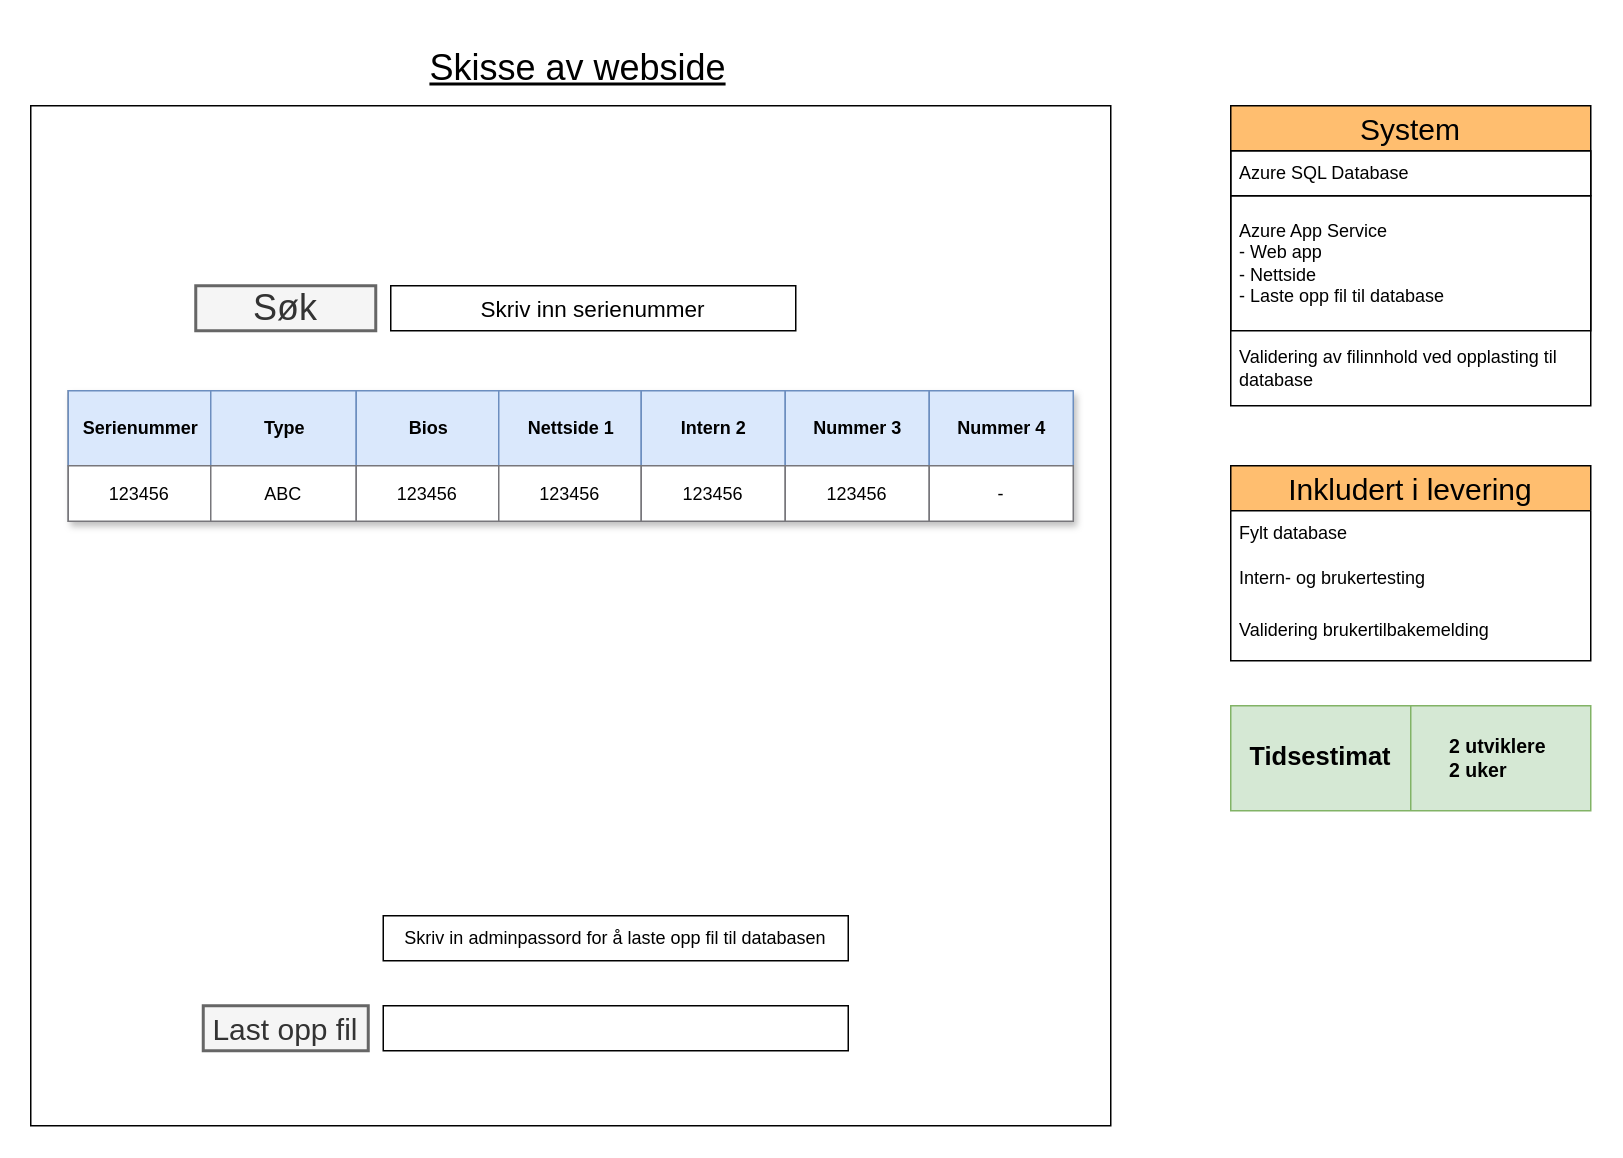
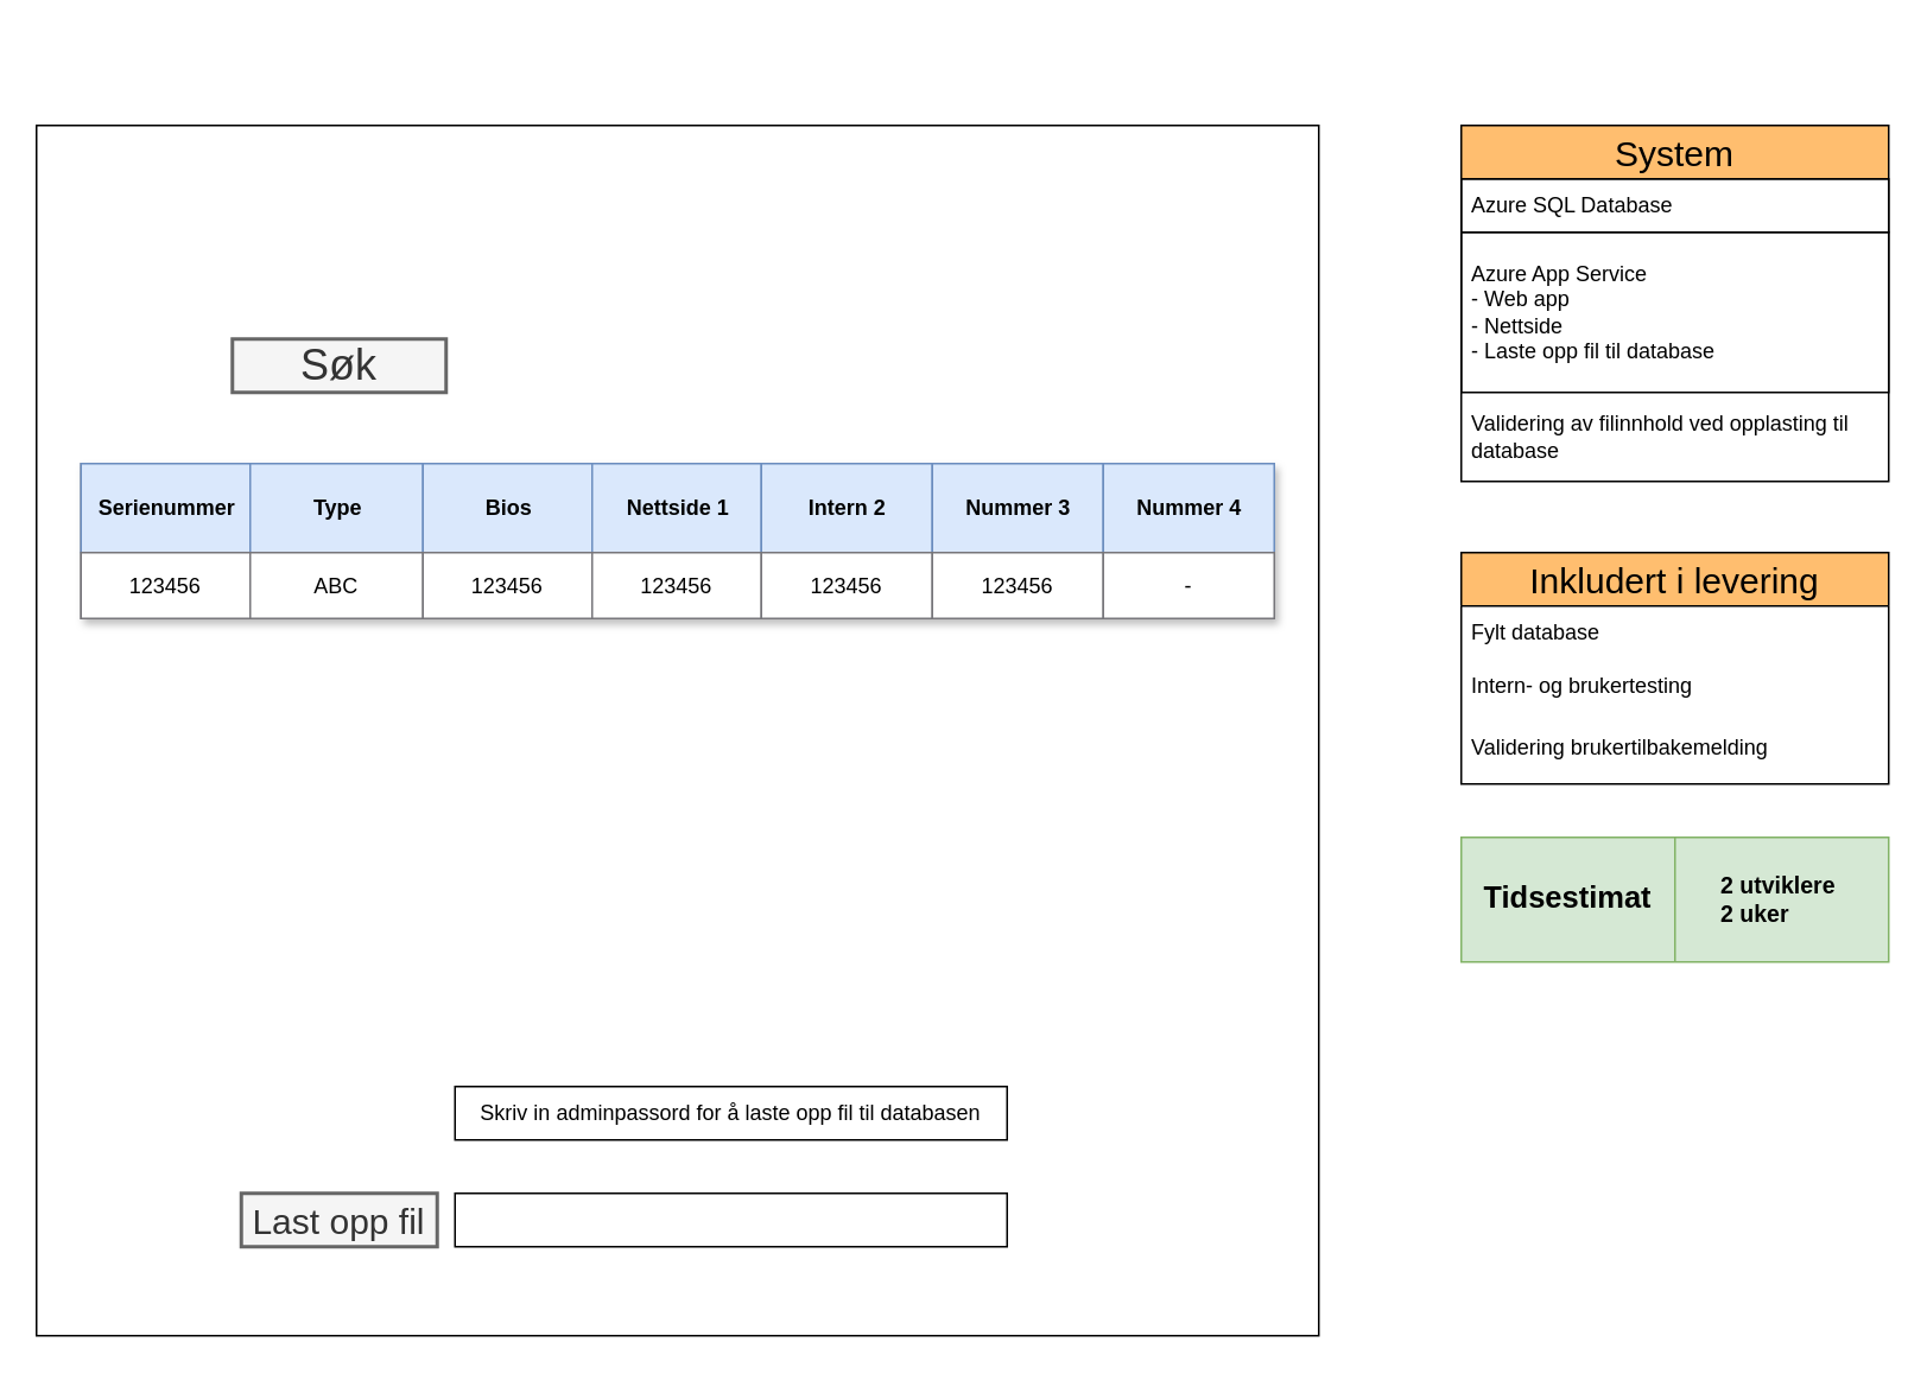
  <mxCell id="0" />
  <mxCell id="1" parent="0" />
  <mxCell id="2" value="" style="rounded=0;whiteSpace=wrap;html=1;" parent="1" vertex="1"><mxGeometry x="20" y="70" width="720" height="680" as="geometry" /></mxCell>
  <mxCell id="3" value="&lt;font style=&quot;font-size: 24px;&quot;&gt;Søk&lt;/font&gt;" style="text;html=1;strokeColor=#666666;fillColor=#f5f5f5;align=center;verticalAlign=middle;whiteSpace=wrap;rounded=0;strokeWidth=2;fontColor=#333333;" parent="1" vertex="1"><mxGeometry x="130" y="190" width="120" height="30" as="geometry" /></mxCell>
- <mxCell id="4" value="&lt;font style=&quot;font-size: 15px;&quot;&gt;Skriv inn serienummer&lt;br&gt;&lt;/font&gt;" style="text;html=1;strokeColor=default;fillColor=none;align=center;verticalAlign=middle;whiteSpace=wrap;rounded=0;" parent="1" vertex="1"><mxGeometry x="260" y="190" width="270" height="30" as="geometry" /></mxCell>
  <mxCell id="5" value="&lt;font style=&quot;font-size: 20px;&quot;&gt;Last opp fil&lt;br&gt;&lt;/font&gt;" style="text;html=1;strokeColor=#666666;fillColor=#f5f5f5;align=center;verticalAlign=middle;whiteSpace=wrap;rounded=0;strokeWidth=2;fontColor=#333333;" parent="1" vertex="1"><mxGeometry x="135" y="670" width="110" height="30" as="geometry" /></mxCell>
  <mxCell id="6" value="Assets" style="childLayout=tableLayout;recursiveResize=0;strokeColor=#77767b;fillColor=#A7C942;shadow=1;" parent="1" vertex="1"><mxGeometry x="45" y="260" width="670" height="87" as="geometry" /></mxCell>
  <mxCell id="7" style="shape=tableRow;horizontal=0;startSize=0;swimlaneHead=0;swimlaneBody=0;top=0;left=0;bottom=0;right=0;dropTarget=0;collapsible=0;recursiveResize=0;expand=0;fontStyle=0;strokeColor=#6c8ebf;fillColor=#dae8fc;" parent="6" vertex="1"><mxGeometry width="670" height="50" as="geometry" /></mxCell>
  <mxCell id="8" value="Serienummer" style="connectable=0;recursiveResize=0;strokeColor=#6c8ebf;fillColor=#dae8fc;align=center;fontStyle=1;html=1;" parent="7" vertex="1"><mxGeometry width="95" height="50" as="geometry"><mxRectangle width="95" height="50" as="alternateBounds" /></mxGeometry></mxCell>
  <mxCell id="9" value="Type" style="connectable=0;recursiveResize=0;strokeColor=#6c8ebf;fillColor=#dae8fc;align=center;fontStyle=1;html=1;" vertex="1" parent="7"><mxGeometry x="95" width="97" height="50" as="geometry"><mxRectangle width="97" height="50" as="alternateBounds" /></mxGeometry></mxCell>
  <mxCell id="10" value="Bios" style="connectable=0;recursiveResize=0;strokeColor=#6c8ebf;fillColor=#dae8fc;align=center;fontStyle=1;html=1;" parent="7" vertex="1"><mxGeometry x="192" width="95" height="50" as="geometry"><mxRectangle width="95" height="50" as="alternateBounds" /></mxGeometry></mxCell>
  <mxCell id="11" value="Nettside 1" style="connectable=0;recursiveResize=0;strokeColor=#6c8ebf;fillColor=#dae8fc;align=center;fontStyle=1;html=1;" parent="7" vertex="1"><mxGeometry x="287" width="95" height="50" as="geometry"><mxRectangle width="95" height="50" as="alternateBounds" /></mxGeometry></mxCell>
  <mxCell id="12" value="Intern 2" style="connectable=0;recursiveResize=0;strokeColor=#6c8ebf;fillColor=#dae8fc;align=center;fontStyle=1;html=1;" parent="7" vertex="1"><mxGeometry x="382" width="96" height="50" as="geometry"><mxRectangle width="96" height="50" as="alternateBounds" /></mxGeometry></mxCell>
  <mxCell id="13" value="Nummer 3" style="connectable=0;recursiveResize=0;strokeColor=#6c8ebf;fillColor=#dae8fc;align=center;fontStyle=1;html=1;" parent="7" vertex="1"><mxGeometry x="478" width="96" height="50" as="geometry"><mxRectangle width="96" height="50" as="alternateBounds" /></mxGeometry></mxCell>
  <mxCell id="14" value="Nummer 4" style="connectable=0;recursiveResize=0;strokeColor=#6c8ebf;fillColor=#dae8fc;align=center;fontStyle=1;html=1;" vertex="1" parent="7"><mxGeometry x="574" width="96" height="50" as="geometry"><mxRectangle width="96" height="50" as="alternateBounds" /></mxGeometry></mxCell>
  <mxCell id="15" value="" style="shape=tableRow;horizontal=0;startSize=0;swimlaneHead=0;swimlaneBody=0;top=0;left=0;bottom=0;right=0;dropTarget=0;collapsible=0;recursiveResize=0;expand=0;fontStyle=0;strokeColor=inherit;fillColor=#ffffff;" parent="6" vertex="1"><mxGeometry y="50" width="670" height="37" as="geometry" /></mxCell>
  <mxCell id="16" value="123456" style="connectable=0;recursiveResize=0;strokeColor=inherit;fillColor=inherit;align=center;whiteSpace=wrap;html=1;" parent="15" vertex="1"><mxGeometry width="95" height="37" as="geometry"><mxRectangle width="95" height="37" as="alternateBounds" /></mxGeometry></mxCell>
  <mxCell id="17" value="ABC" style="connectable=0;recursiveResize=0;strokeColor=inherit;fillColor=inherit;align=center;whiteSpace=wrap;html=1;" vertex="1" parent="15"><mxGeometry x="95" width="97" height="37" as="geometry"><mxRectangle width="97" height="37" as="alternateBounds" /></mxGeometry></mxCell>
  <mxCell id="18" value="123456" style="connectable=0;recursiveResize=0;strokeColor=inherit;fillColor=inherit;align=center;whiteSpace=wrap;html=1;" parent="15" vertex="1"><mxGeometry x="192" width="95" height="37" as="geometry"><mxRectangle width="95" height="37" as="alternateBounds" /></mxGeometry></mxCell>
  <mxCell id="19" value="123456" style="connectable=0;recursiveResize=0;strokeColor=inherit;fillColor=inherit;align=center;whiteSpace=wrap;html=1;" parent="15" vertex="1"><mxGeometry x="287" width="95" height="37" as="geometry"><mxRectangle width="95" height="37" as="alternateBounds" /></mxGeometry></mxCell>
  <mxCell id="20" value="123456" style="connectable=0;recursiveResize=0;strokeColor=inherit;fillColor=inherit;align=center;whiteSpace=wrap;html=1;" parent="15" vertex="1"><mxGeometry x="382" width="96" height="37" as="geometry"><mxRectangle width="96" height="37" as="alternateBounds" /></mxGeometry></mxCell>
  <mxCell id="21" value="123456" style="connectable=0;recursiveResize=0;strokeColor=inherit;fillColor=inherit;align=center;whiteSpace=wrap;html=1;" parent="15" vertex="1"><mxGeometry x="478" width="96" height="37" as="geometry"><mxRectangle width="96" height="37" as="alternateBounds" /></mxGeometry></mxCell>
  <mxCell id="22" value="-" style="connectable=0;recursiveResize=0;strokeColor=inherit;fillColor=inherit;align=center;whiteSpace=wrap;html=1;" vertex="1" parent="15"><mxGeometry x="574" width="96" height="37" as="geometry"><mxRectangle width="96" height="37" as="alternateBounds" /></mxGeometry></mxCell>
  <mxCell id="23" value="&lt;font style=&quot;font-size: 15px;&quot;&gt;&lt;br&gt;&lt;/font&gt;" style="text;html=1;strokeColor=default;fillColor=none;align=center;verticalAlign=middle;whiteSpace=wrap;rounded=0;" parent="1" vertex="1"><mxGeometry x="255" y="670" width="310" height="30" as="geometry" /></mxCell>
- <mxCell id="24" value="&lt;font style=&quot;font-size: 24px;&quot;&gt;&lt;u&gt;Skisse av webside&lt;/u&gt;&lt;/font&gt;" style="text;html=1;strokeColor=none;fillColor=none;align=center;verticalAlign=middle;whiteSpace=wrap;rounded=0;" parent="1" vertex="1"><mxGeometry x="245" y="20" width="280" height="50" as="geometry" /></mxCell>
  <mxCell id="25" value="&lt;font style=&quot;font-size: 20px;&quot;&gt;System&lt;/font&gt;" style="swimlane;fontStyle=0;childLayout=stackLayout;horizontal=1;startSize=30;horizontalStack=0;resizeParent=1;resizeParentMax=0;resizeLast=0;collapsible=1;marginBottom=0;whiteSpace=wrap;html=1;fillColor=#ffbe6f;" vertex="1" parent="1"><mxGeometry x="820" y="70" width="240" height="200" as="geometry" /></mxCell>
  <mxCell id="26" value="&lt;div&gt;Azure SQL Database&lt;/div&gt;" style="text;strokeColor=default;fillColor=none;align=left;verticalAlign=middle;spacingLeft=4;spacingRight=4;overflow=hidden;points=[[0,0.5],[1,0.5]];portConstraint=eastwest;rotatable=0;whiteSpace=wrap;html=1;" vertex="1" parent="25"><mxGeometry y="30" width="240" height="30" as="geometry" /></mxCell>
  <mxCell id="27" value="&lt;div&gt;Azure App Service&lt;/div&gt;&lt;div&gt;- Web app&lt;/div&gt;&lt;div&gt;- Nettside&lt;/div&gt;&lt;div&gt;- Laste opp fil til database&lt;br&gt;&lt;/div&gt;" style="text;strokeColor=default;fillColor=none;align=left;verticalAlign=middle;spacingLeft=4;spacingRight=4;overflow=hidden;points=[[0,0.5],[1,0.5]];portConstraint=eastwest;rotatable=0;whiteSpace=wrap;html=1;" vertex="1" parent="25"><mxGeometry y="60" width="240" height="90" as="geometry" /></mxCell>
  <mxCell id="28" value="Validering av filinnhold ved opplasting til database" style="text;strokeColor=none;fillColor=none;align=left;verticalAlign=middle;spacingLeft=4;spacingRight=4;overflow=hidden;points=[[0,0.5],[1,0.5]];portConstraint=eastwest;rotatable=0;whiteSpace=wrap;html=1;" vertex="1" parent="25"><mxGeometry y="150" width="240" height="50" as="geometry" /></mxCell>
  <mxCell id="29" value="Skriv in adminpassord for å laste opp fil til databasen" style="rounded=0;whiteSpace=wrap;html=1;" vertex="1" parent="1"><mxGeometry x="255" y="610" width="310" height="30" as="geometry" /></mxCell>
  <mxCell id="30" value="&lt;font style=&quot;font-size: 20px;&quot;&gt;Inkludert i levering&lt;/font&gt;" style="swimlane;fontStyle=0;childLayout=stackLayout;horizontal=1;startSize=30;horizontalStack=0;resizeParent=1;resizeParentMax=0;resizeLast=0;collapsible=1;marginBottom=0;whiteSpace=wrap;html=1;fillColor=#ffbe6f;" vertex="1" parent="1"><mxGeometry x="820" y="310" width="240" height="130" as="geometry" /></mxCell>
  <mxCell id="31" value="&lt;div&gt;Fylt database&lt;/div&gt;" style="text;strokeColor=none;fillColor=none;align=left;verticalAlign=middle;spacingLeft=4;spacingRight=4;overflow=hidden;points=[[0,0.5],[1,0.5]];portConstraint=eastwest;rotatable=0;whiteSpace=wrap;html=1;" vertex="1" parent="30"><mxGeometry y="30" width="240" height="30" as="geometry" /></mxCell>
  <mxCell id="32" value="Intern- og brukertesting" style="text;strokeColor=none;fillColor=none;align=left;verticalAlign=middle;spacingLeft=4;spacingRight=4;overflow=hidden;points=[[0,0.5],[1,0.5]];portConstraint=eastwest;rotatable=0;whiteSpace=wrap;html=1;" vertex="1" parent="30"><mxGeometry y="60" width="240" height="30" as="geometry" /></mxCell>
  <mxCell id="33" value="Validering brukertilbakemelding" style="text;strokeColor=none;fillColor=none;align=left;verticalAlign=middle;spacingLeft=4;spacingRight=4;overflow=hidden;points=[[0,0.5],[1,0.5]];portConstraint=eastwest;rotatable=0;whiteSpace=wrap;html=1;" vertex="1" parent="30"><mxGeometry y="90" width="240" height="40" as="geometry" /></mxCell>
  <mxCell id="34" value="" style="shape=table;startSize=0;container=1;collapsible=0;childLayout=tableLayout;fillColor=#d5e8d4;strokeColor=#82b366;" vertex="1" parent="1"><mxGeometry x="820" y="470" width="240" height="70" as="geometry" /></mxCell>
  <mxCell id="35" value="" style="shape=tableRow;horizontal=0;startSize=0;swimlaneHead=0;swimlaneBody=0;strokeColor=inherit;top=0;left=0;bottom=0;right=0;collapsible=0;dropTarget=0;fillColor=none;points=[[0,0.5],[1,0.5]];portConstraint=eastwest;" vertex="1" parent="34"><mxGeometry width="240" height="70" as="geometry" /></mxCell>
  <mxCell id="36" value="&lt;font style=&quot;font-size: 17px;&quot;&gt;&lt;b&gt;Tidsestimat&lt;/b&gt;&lt;/font&gt;" style="shape=partialRectangle;html=1;whiteSpace=wrap;connectable=0;strokeColor=inherit;overflow=hidden;fillColor=none;top=0;left=0;bottom=0;right=0;pointerEvents=1;" vertex="1" parent="35"><mxGeometry width="120" height="70" as="geometry"><mxRectangle width="120" height="70" as="alternateBounds" /></mxGeometry></mxCell>
  <mxCell id="37" value="&lt;div&gt;&lt;b&gt;&lt;font style=&quot;font-size: 13px;&quot;&gt;2 utviklere&amp;nbsp;&lt;/font&gt;&lt;/b&gt;&lt;/div&gt;&lt;div align=&quot;left&quot;&gt;&lt;b&gt;&lt;font style=&quot;font-size: 13px;&quot;&gt;2 uker&lt;/font&gt;&lt;/b&gt;&lt;/div&gt;" style="shape=partialRectangle;html=1;whiteSpace=wrap;connectable=0;strokeColor=inherit;overflow=hidden;fillColor=none;top=0;left=0;bottom=0;right=0;pointerEvents=1;" vertex="1" parent="35"><mxGeometry x="120" width="120" height="70" as="geometry"><mxRectangle width="120" height="70" as="alternateBounds" /></mxGeometry></mxCell>
